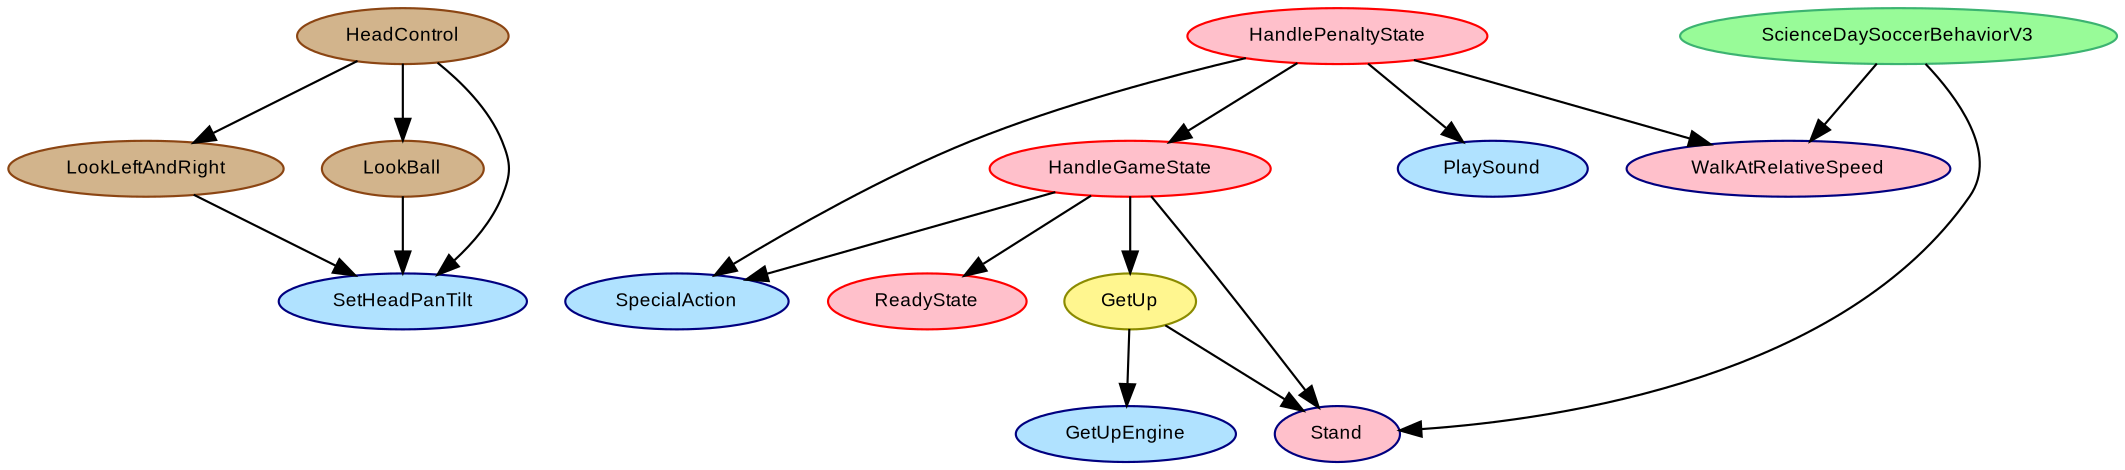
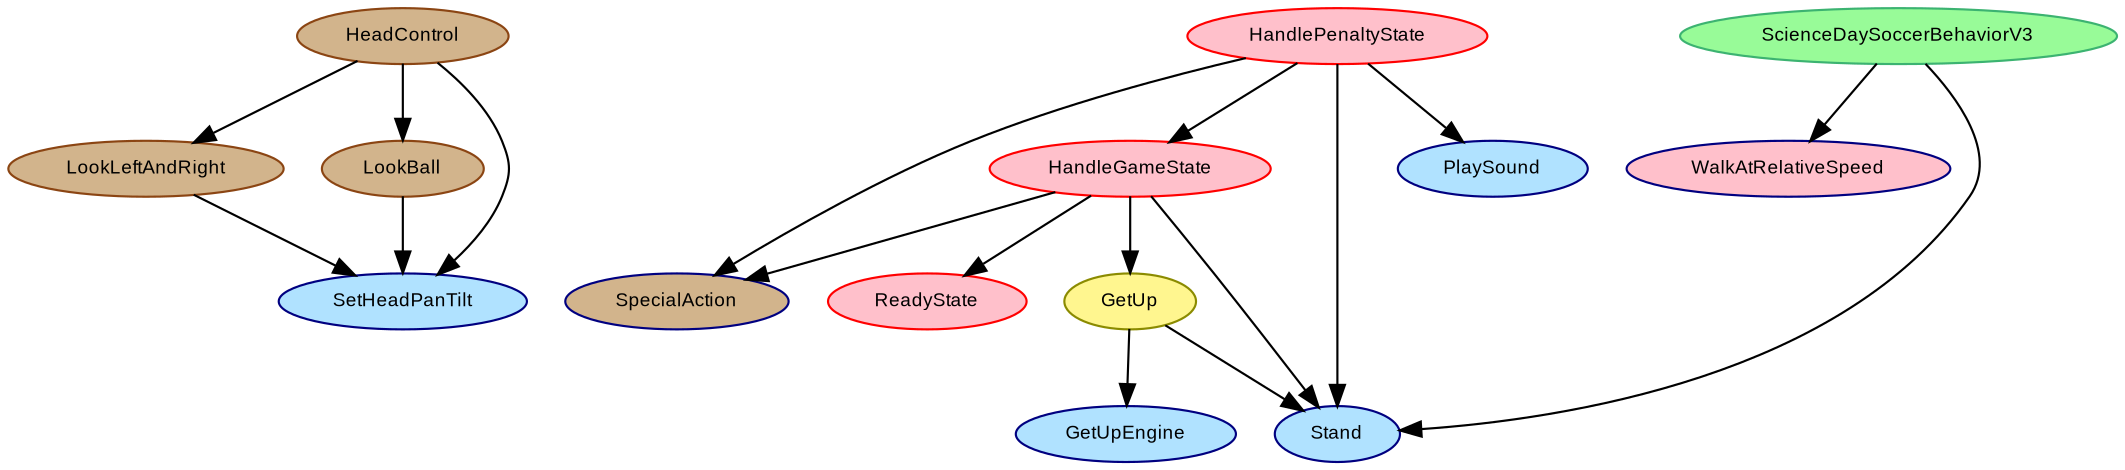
  digraph {
    concentrate=false
    rankdir=TB
    xlabels=curved
    node [color=navyblue fillcolor=lightskyblue1 fontname=Arial fontsize=9 style=filled]
    HeadControl [color=saddlebrown fillcolor=tan height=0.2]
    LookLeftAndRight [color=saddlebrown fillcolor=tan height=0.2]
    LookBall [color=saddlebrown fillcolor=tan height=0.2]
    SetHeadPanTilt [height=0.2]
    HandleGameState [color=red fillcolor=pink height=0.2]
    ReadyState [color=red fillcolor=pink height=0.2]
-   SpecialAction [height=0.2]
-   Stand [fillcolor=pink height=0.2]
+   SpecialAction [fillcolor=tan height=0.2]
+   Stand [height=0.2]
    GetUp [color=yellow4 fillcolor=khaki1 height=0.2]
    GetUpEngine [height=0.2]
    HandlePenaltyState [color=red fillcolor=pink height=0.2]
    PlaySound [height=0.2]
    WalkAtRelativeSpeed [fillcolor=pink height=0.2]
    n14 [color=mediumseagreen fillcolor=palegreen height=0.2 label=ScienceDaySoccerBehaviorV3]
    HeadControl -> LookLeftAndRight
    HeadControl -> LookBall
    HeadControl -> SetHeadPanTilt
    LookLeftAndRight -> SetHeadPanTilt
    LookBall -> SetHeadPanTilt
    HandleGameState -> ReadyState
    HandleGameState -> SpecialAction
    HandleGameState -> Stand
    HandleGameState -> GetUp
    GetUp -> Stand
    GetUp -> GetUpEngine
    HandlePenaltyState -> HandleGameState
    HandlePenaltyState -> SpecialAction
-   HandlePenaltyState -> WalkAtRelativeSpeed
+   HandlePenaltyState -> Stand
    HandlePenaltyState -> PlaySound
    n14 -> Stand
    n14 -> WalkAtRelativeSpeed
  }
